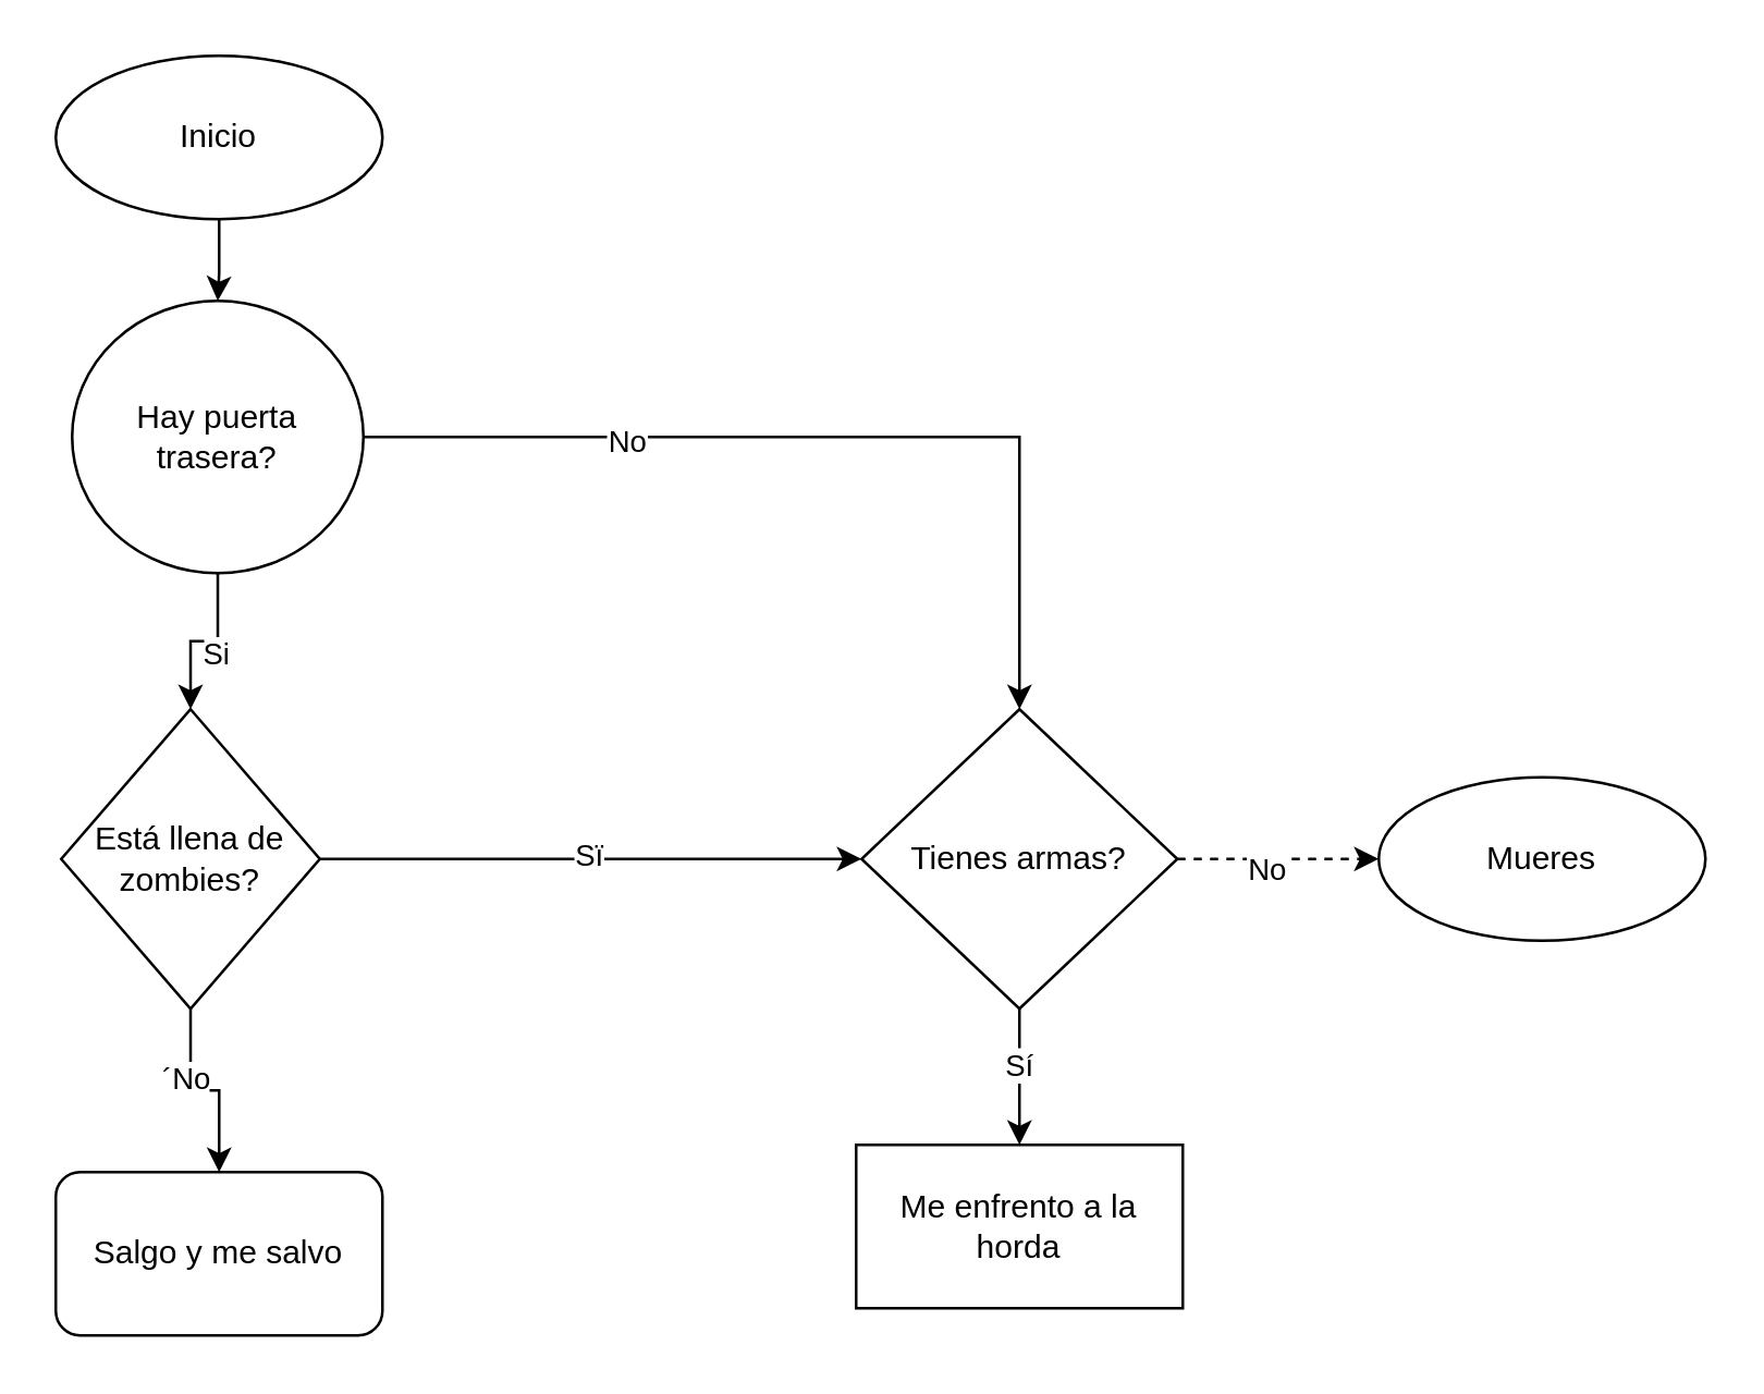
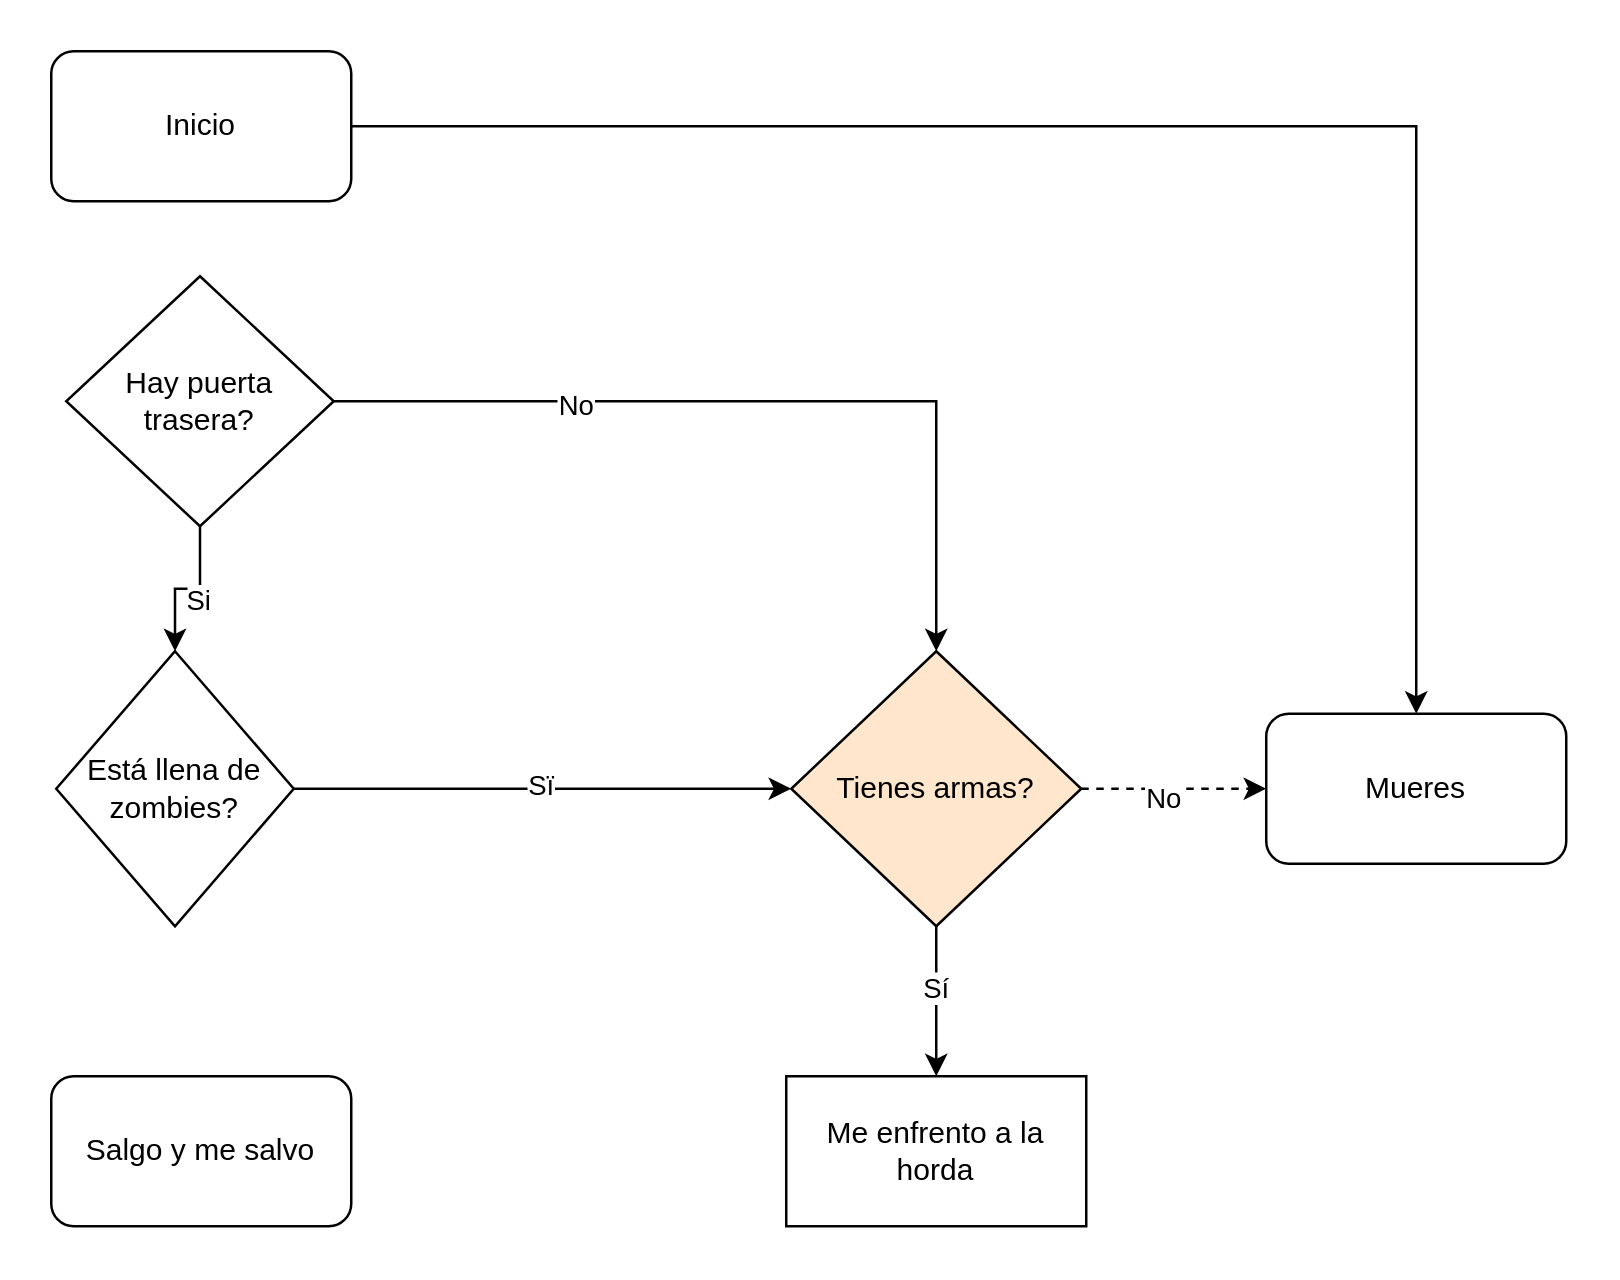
  <mxCell id="0" />
  <mxCell id="1" parent="0" />
- <mxCell id="2" style="edgeStyle=orthogonalEdgeStyle;rounded=0;orthogonalLoop=1;jettySize=auto;html=1;entryX=0.5;entryY=0;entryDx=0;entryDy=0;" edge="1" parent="1" source="3" target="8"><mxGeometry relative="1" as="geometry" /></mxCell>
- <mxCell id="3" value="Inicio" style="ellipse;whiteSpace=wrap;html=1;" vertex="1" parent="1"><mxGeometry x="20" y="20" width="120" height="60" as="geometry" /></mxCell>
+ <mxCell id="2" style="edgeStyle=orthogonalEdgeStyle;rounded=0;orthogonalLoop=1;jettySize=auto;html=1;" edge="1" parent="1" source="3" target="21"><mxGeometry relative="1" as="geometry" /></mxCell>
+ <mxCell id="3" value="Inicio" style="rounded=1;whiteSpace=wrap;html=1;" vertex="1" parent="1"><mxGeometry x="20" y="20" width="120" height="60" as="geometry" /></mxCell>
  <mxCell id="4" style="edgeStyle=orthogonalEdgeStyle;rounded=0;orthogonalLoop=1;jettySize=auto;html=1;entryX=0.5;entryY=0;entryDx=0;entryDy=0;" edge="1" parent="1" source="8" target="13"><mxGeometry relative="1" as="geometry" /></mxCell>
  <mxCell id="5" value="Si" style="edgeLabel;html=1;align=center;verticalAlign=middle;resizable=0;points=[];" vertex="1" connectable="0" parent="4"><mxGeometry x="-0.129" y="4" relative="1" as="geometry"><mxPoint as="offset" /></mxGeometry></mxCell>
  <mxCell id="6" style="edgeStyle=orthogonalEdgeStyle;rounded=0;orthogonalLoop=1;jettySize=auto;html=1;entryX=0.5;entryY=0;entryDx=0;entryDy=0;" edge="1" parent="1" source="8" target="19"><mxGeometry relative="1" as="geometry"><mxPoint x="326" y="160" as="targetPoint" /></mxGeometry></mxCell>
  <mxCell id="7" value="No" style="edgeLabel;html=1;align=center;verticalAlign=middle;resizable=0;points=[];" vertex="1" connectable="0" parent="6"><mxGeometry x="-0.437" y="-1" relative="1" as="geometry"><mxPoint as="offset" /></mxGeometry></mxCell>
- <mxCell id="8" value="Hay puerta trasera?" style="ellipse;whiteSpace=wrap;html=1;" vertex="1" parent="1"><mxGeometry x="26" y="110" width="107" height="100" as="geometry" /></mxCell>
- <mxCell id="9" style="edgeStyle=orthogonalEdgeStyle;rounded=0;orthogonalLoop=1;jettySize=auto;html=1;entryX=0.5;entryY=0;entryDx=0;entryDy=0;" edge="1" parent="1" source="13" target="14"><mxGeometry relative="1" as="geometry" /></mxCell>
- <mxCell id="10" value="´No" style="edgeLabel;html=1;align=center;verticalAlign=middle;resizable=0;points=[];" vertex="1" connectable="0" parent="9"><mxGeometry x="-0.3" y="-2" relative="1" as="geometry"><mxPoint as="offset" /></mxGeometry></mxCell>
+ <mxCell id="8" value="Hay puerta trasera?" style="rhombus;whiteSpace=wrap;html=1;" vertex="1" parent="1"><mxGeometry x="26" y="110" width="107" height="100" as="geometry" /></mxCell>
  <mxCell id="11" style="edgeStyle=orthogonalEdgeStyle;rounded=0;orthogonalLoop=1;jettySize=auto;html=1;entryX=0;entryY=0.5;entryDx=0;entryDy=0;" edge="1" parent="1" source="13" target="19"><mxGeometry relative="1" as="geometry" /></mxCell>
  <mxCell id="12" value="Sï" style="edgeLabel;html=1;align=center;verticalAlign=middle;resizable=0;points=[];" vertex="1" connectable="0" parent="11"><mxGeometry x="-0.011" y="2" relative="1" as="geometry"><mxPoint as="offset" /></mxGeometry></mxCell>
  <mxCell id="13" value="Está llena de zombies?" style="rhombus;whiteSpace=wrap;html=1;" vertex="1" parent="1"><mxGeometry x="22" y="260" width="95" height="110" as="geometry" /></mxCell>
  <mxCell id="14" value="Salgo y me salvo" style="rounded=1;whiteSpace=wrap;html=1;" vertex="1" parent="1"><mxGeometry x="20" y="430" width="120" height="60" as="geometry" /></mxCell>
  <mxCell id="15" style="edgeStyle=orthogonalEdgeStyle;rounded=0;orthogonalLoop=1;jettySize=auto;html=1;entryX=0.5;entryY=0;entryDx=0;entryDy=0;" edge="1" parent="1" source="19" target="20"><mxGeometry relative="1" as="geometry" /></mxCell>
  <mxCell id="16" value="Sí" style="edgeLabel;html=1;align=center;verticalAlign=middle;resizable=0;points=[];" vertex="1" connectable="0" parent="15"><mxGeometry x="-0.2" y="-1" relative="1" as="geometry"><mxPoint as="offset" /></mxGeometry></mxCell>
  <mxCell id="17" style="edgeStyle=orthogonalEdgeStyle;rounded=0;orthogonalLoop=1;jettySize=auto;html=1;entryX=0;entryY=0.5;entryDx=0;entryDy=0;dashed=1;" edge="1" parent="1" source="19" target="21"><mxGeometry relative="1" as="geometry" /></mxCell>
  <mxCell id="18" value="No" style="edgeLabel;html=1;align=center;verticalAlign=middle;resizable=0;points=[];" vertex="1" connectable="0" parent="17"><mxGeometry x="-0.135" y="-3" relative="1" as="geometry"><mxPoint as="offset" /></mxGeometry></mxCell>
- <mxCell id="19" value="Tienes armas?" style="rhombus;whiteSpace=wrap;html=1;" vertex="1" parent="1"><mxGeometry x="316" y="260" width="116" height="110" as="geometry" /></mxCell>
- <mxCell id="20" value="Me enfrento a la horda" style="rounded=0;whiteSpace=wrap;html=1;" vertex="1" parent="1"><mxGeometry x="314" y="420" width="120" height="60" as="geometry" /></mxCell>
- <mxCell id="21" value="Mueres" style="ellipse;whiteSpace=wrap;html=1;" vertex="1" parent="1"><mxGeometry x="506" y="285" width="120" height="60" as="geometry" /></mxCell>
+ <mxCell id="19" value="Tienes armas?" style="rhombus;whiteSpace=wrap;html=1;fillColor=#ffe6cc;" vertex="1" parent="1"><mxGeometry x="316" y="260" width="116" height="110" as="geometry" /></mxCell>
+ <mxCell id="20" value="Me enfrento a la horda" style="rounded=0;whiteSpace=wrap;html=1;" vertex="1" parent="1"><mxGeometry x="314" y="430" width="120" height="60" as="geometry" /></mxCell>
+ <mxCell id="21" value="Mueres" style="rounded=1;whiteSpace=wrap;html=1;" vertex="1" parent="1"><mxGeometry x="506" y="285" width="120" height="60" as="geometry" /></mxCell>
